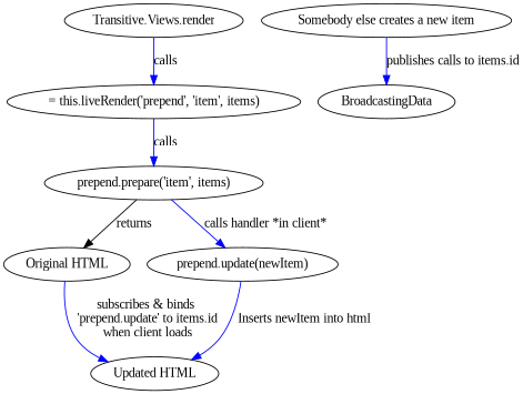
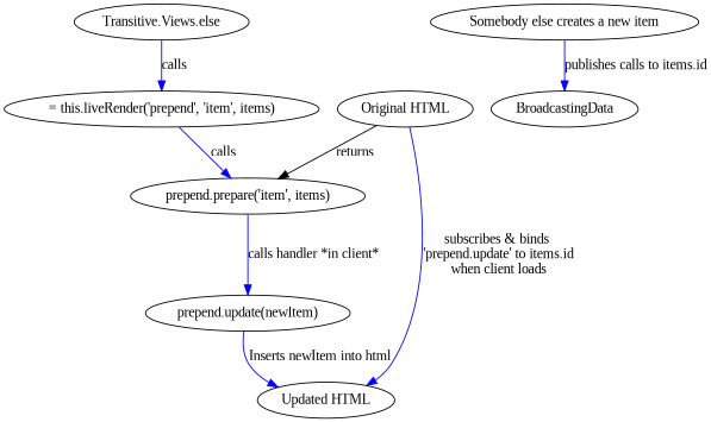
  digraph {
    fontname="Liberation Serif"
    node [fontname="Liberation Serif"]
    edge [color=blue fontname="Liberation Serif"]
-   n1 [label="Transitive.Views.render"]
+   n1 [label="Transitive.Views.else"]
    n2 [label="= this.liveRender('prepend', 'item', items)"]
    n3 [label="prepend.prepare('item', items)"]
    "Original HTML"
    n5 [label="prepend.update(newItem)"]
    "Updated HTML"
    n7 [label=BroadcastingData]
    "Somebody else creates a new item"
    n1 -> n2 [label=calls]
    n2 -> n3 [label=calls]
-   n3 -> "Original HTML" [color=black label=returns]
+   "Original HTML" -> n3 [color=black label=returns]
    n3 -> n5 [label="calls handler *in client*"]
    "Original HTML" -> "Updated HTML" [label="subscribes & binds \n'prepend.update' to items.id\nwhen client loads"]
    n5 -> "Updated HTML" [label="Inserts newItem into html"]
    "Somebody else creates a new item" -> n7 [label="publishes calls to items.id"]
  }
